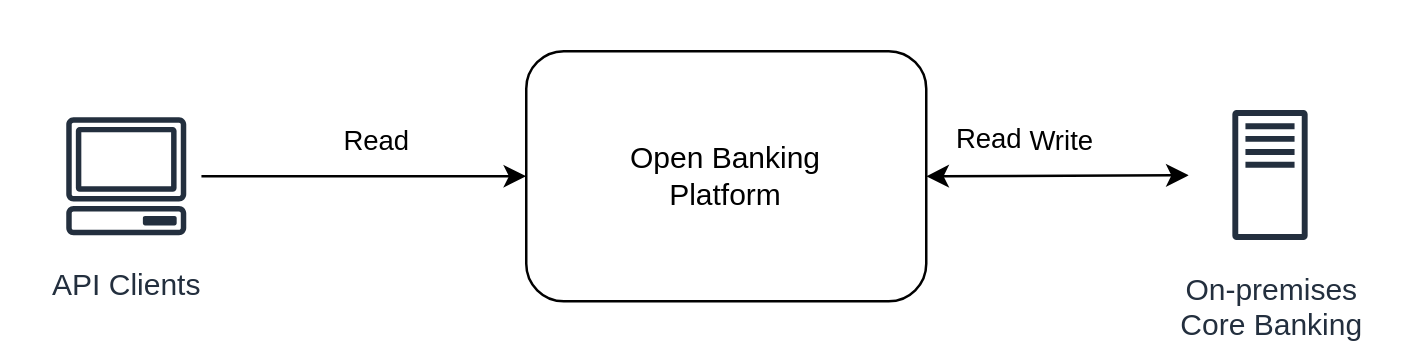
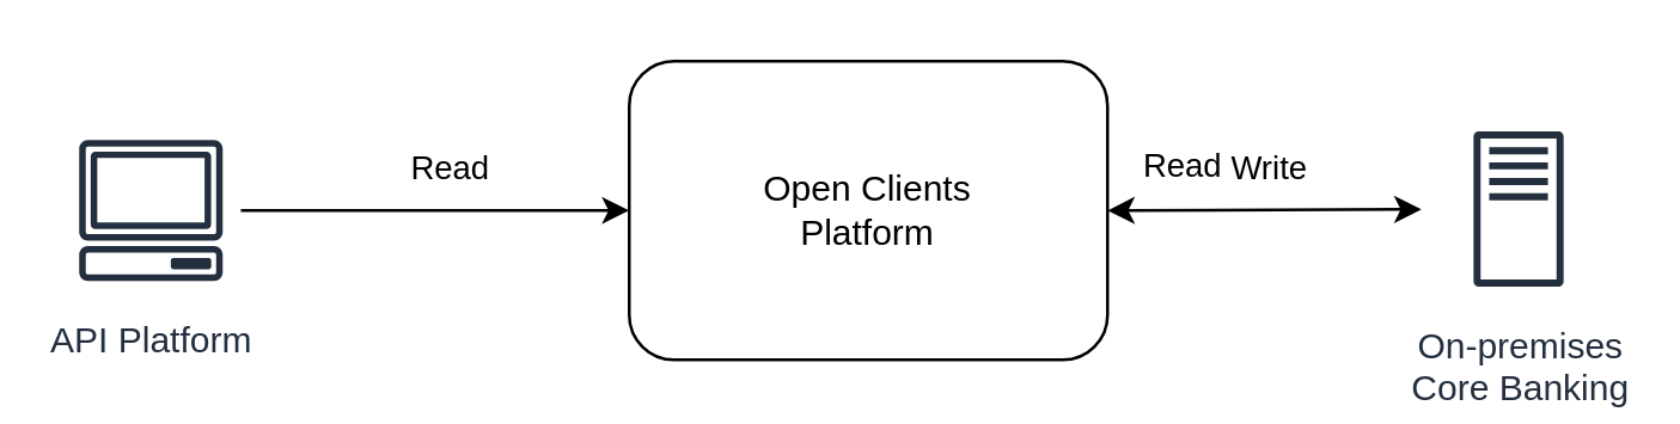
  <mxCell id="0" />
  <mxCell id="1" parent="0" />
- <mxCell id="2" value="Open Banking&lt;br&gt;Platform" style="rounded=1;whiteSpace=wrap;html=1;" parent="1" vertex="1"><mxGeometry x="210" y="20" width="160" height="100" as="geometry" /></mxCell>
+ <mxCell id="2" value="Open Clients&lt;br&gt;Platform" style="rounded=1;whiteSpace=wrap;html=1;" parent="1" vertex="1"><mxGeometry x="210" y="20" width="160" height="100" as="geometry" /></mxCell>
  <mxCell id="3" style="rounded=0;orthogonalLoop=1;jettySize=auto;html=1;entryX=0;entryY=0.25;entryDx=0;entryDy=0;" parent="1" source="5" edge="1"><mxGeometry relative="1" as="geometry"><mxPoint x="210" y="70" as="targetPoint" /></mxGeometry></mxCell>
  <mxCell id="4" value="Read" style="edgeLabel;html=1;align=center;verticalAlign=middle;resizable=0;points=[];" parent="3" vertex="1" connectable="0"><mxGeometry x="0.067" y="1" relative="1" as="geometry"><mxPoint y="-14" as="offset" /></mxGeometry></mxCell>
- <mxCell id="5" value="API Clients" style="outlineConnect=0;fontColor=#232F3E;gradientColor=none;strokeColor=#232F3E;fillColor=#ffffff;dashed=0;verticalLabelPosition=bottom;verticalAlign=top;align=center;html=1;fontSize=12;fontStyle=0;aspect=fixed;shape=mxgraph.aws4.resourceIcon;resIcon=mxgraph.aws4.client;" parent="1" vertex="1"><mxGeometry x="20" y="40" width="60" height="60" as="geometry" /></mxCell>
+ <mxCell id="5" value="API Platform" style="outlineConnect=0;fontColor=#232F3E;gradientColor=none;strokeColor=#232F3E;fillColor=#ffffff;dashed=0;verticalLabelPosition=bottom;verticalAlign=top;align=center;html=1;fontSize=12;fontStyle=0;aspect=fixed;shape=mxgraph.aws4.resourceIcon;resIcon=mxgraph.aws4.client;" parent="1" vertex="1"><mxGeometry x="20" y="40" width="60" height="60" as="geometry" /></mxCell>
  <mxCell id="6" style="edgeStyle=none;rounded=0;orthogonalLoop=1;jettySize=auto;html=1;entryX=1;entryY=0.25;entryDx=0;entryDy=0;startArrow=classic;startFill=1;" parent="1" source="9" edge="1"><mxGeometry relative="1" as="geometry"><mxPoint x="370" y="70" as="targetPoint" /></mxGeometry></mxCell>
  <mxCell id="7" value="Write" style="edgeLabel;html=1;align=center;verticalAlign=middle;resizable=0;points=[];" parent="6" vertex="1" connectable="0"><mxGeometry x="-0.033" y="-1" relative="1" as="geometry"><mxPoint y="-13.8" as="offset" /></mxGeometry></mxCell>
  <mxCell id="8" value="Read" style="edgeLabel;html=1;align=center;verticalAlign=middle;resizable=0;points=[];" vertex="1" connectable="0" parent="6"><mxGeometry x="-0.18" y="1" relative="1" as="geometry"><mxPoint x="-38" y="-16.77" as="offset" /></mxGeometry></mxCell>
  <mxCell id="9" value="On-premises&lt;br&gt;Core Banking" style="outlineConnect=0;fontColor=#232F3E;gradientColor=none;strokeColor=#232F3E;fillColor=#ffffff;dashed=0;verticalLabelPosition=bottom;verticalAlign=top;align=center;html=1;fontSize=12;fontStyle=0;aspect=fixed;shape=mxgraph.aws4.resourceIcon;resIcon=mxgraph.aws4.traditional_server;" parent="1" vertex="1"><mxGeometry x="475" y="37" width="65" height="65" as="geometry" /></mxCell>
